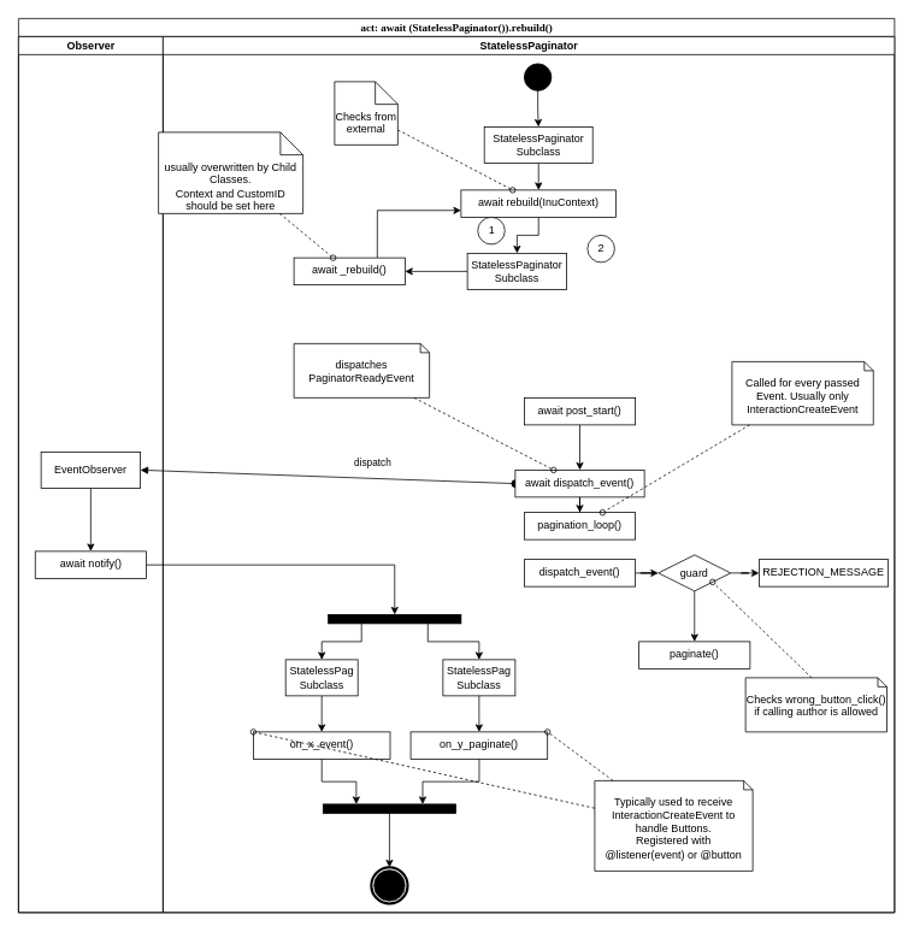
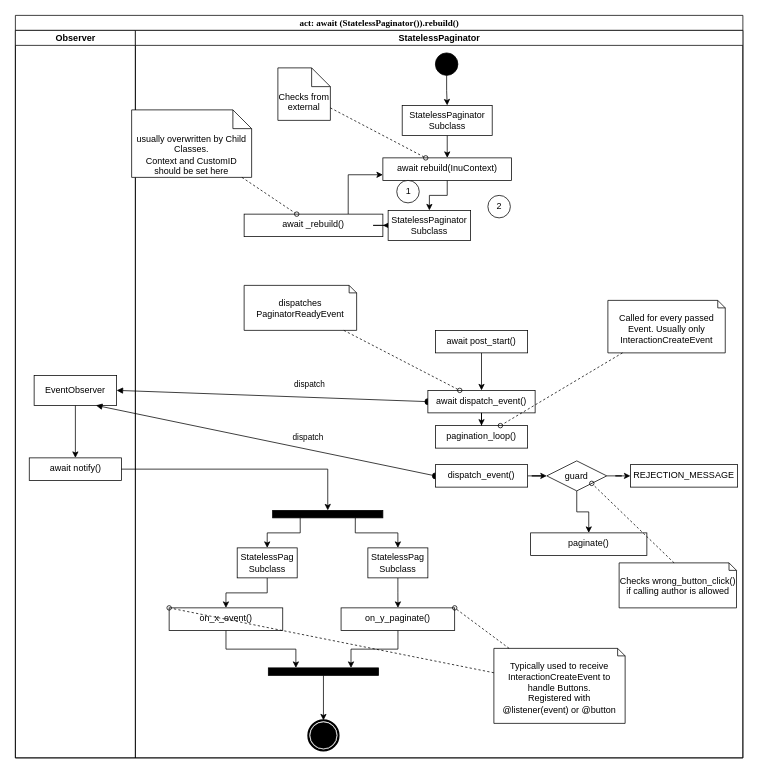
  <mxCell id="0" />
  <mxCell id="1" parent="0" />
  <mxCell id="2" value="act: await (StatelessPaginator()).rebuild()" style="swimlane;html=1;childLayout=stackLayout;startSize=20;rounded=0;shadow=0;comic=0;labelBackgroundColor=none;strokeWidth=1;fontFamily=Verdana;fontSize=12;align=center;" parent="1" vertex="1"><mxGeometry x="20" y="20" width="970" height="990" as="geometry" /></mxCell>
  <mxCell id="3" value="dispatch" style="html=1;verticalAlign=bottom;startArrow=oval;startFill=1;endArrow=block;startSize=8;curved=0;rounded=0;exitX=0;exitY=0.5;exitDx=0;exitDy=0;entryX=1;entryY=0.5;entryDx=0;entryDy=0;" parent="2" source="28" target="6" edge="1"><mxGeometry x="-0.241" y="-8" width="60" relative="1" as="geometry"><mxPoint x="360" y="670" as="sourcePoint" /><mxPoint x="410" y="560" as="targetPoint" /><mxPoint as="offset" /></mxGeometry></mxCell>
  <mxCell id="4" value="Observer" style="swimlane;html=1;startSize=20;rounded=0;" parent="2" vertex="1"><mxGeometry y="20" width="160" height="970" as="geometry" /></mxCell>
  <mxCell id="5" style="edgeStyle=orthogonalEdgeStyle;rounded=0;orthogonalLoop=1;jettySize=auto;html=1;entryX=0.5;entryY=0;entryDx=0;entryDy=0;" parent="4" source="6" target="7" edge="1"><mxGeometry relative="1" as="geometry" /></mxCell>
  <mxCell id="6" value="EventObserver" style="fontStyle=0;html=1;whiteSpace=wrap;rounded=0;" parent="4" vertex="1"><mxGeometry x="25" y="460" width="110" height="40" as="geometry" /></mxCell>
  <mxCell id="7" value="await notify()" style="html=1;align=center;verticalAlign=top;rounded=0;absoluteArcSize=1;arcSize=10;dashed=0;whiteSpace=wrap;" parent="4" vertex="1"><mxGeometry x="18.5" y="570" width="123" height="30" as="geometry" /></mxCell>
+ <mxCell id="8" value="dispatch" style="html=1;verticalAlign=bottom;startArrow=oval;startFill=1;endArrow=block;startSize=8;curved=0;rounded=0;exitX=0;exitY=0.5;exitDx=0;exitDy=0;entryX=0.75;entryY=1;entryDx=0;entryDy=0;" parent="2" source="39" target="6" edge="1"><mxGeometry x="-0.241" y="-8" width="60" relative="1" as="geometry"><mxPoint x="650" y="525" as="sourcePoint" /><mxPoint x="200" y="480" as="targetPoint" /><mxPoint as="offset" /></mxGeometry></mxCell>
  <mxCell id="9" style="edgeStyle=orthogonalEdgeStyle;rounded=0;orthogonalLoop=1;jettySize=auto;html=1;entryX=0.5;entryY=0;entryDx=0;entryDy=0;" parent="2" source="7" target="46" edge="1"><mxGeometry relative="1" as="geometry" /></mxCell>
  <mxCell id="10" value="StatelessPaginator" style="swimlane;html=1;startSize=20;rounded=0;" parent="2" vertex="1"><mxGeometry x="160" y="20" width="810" height="970" as="geometry" /></mxCell>
  <mxCell id="11" style="edgeStyle=orthogonalEdgeStyle;rounded=0;orthogonalLoop=1;jettySize=auto;html=1;" parent="10" source="22" target="15" edge="1"><mxGeometry relative="1" as="geometry" /></mxCell>
  <mxCell id="12" style="edgeStyle=orthogonalEdgeStyle;rounded=0;orthogonalLoop=1;jettySize=auto;html=1;entryX=0.5;entryY=0;entryDx=0;entryDy=0;" parent="10" source="13" target="22" edge="1"><mxGeometry relative="1" as="geometry" /></mxCell>
  <mxCell id="13" value="" style="ellipse;fillColor=strokeColor;html=1;rounded=0;" parent="10" vertex="1"><mxGeometry x="400" y="30" width="30" height="30" as="geometry" /></mxCell>
  <mxCell id="14" style="edgeStyle=orthogonalEdgeStyle;rounded=0;orthogonalLoop=1;jettySize=auto;html=1;" parent="10" source="15" target="26" edge="1"><mxGeometry relative="1" as="geometry" /></mxCell>
  <mxCell id="15" value="await rebuild(InuContext)" style="html=1;align=center;verticalAlign=top;rounded=0;absoluteArcSize=1;arcSize=10;dashed=0;whiteSpace=wrap;" parent="10" vertex="1"><mxGeometry x="330" y="170" width="171.5" height="30" as="geometry" /></mxCell>
  <mxCell id="16" value="Checks from external" style="shape=note2;boundedLbl=1;whiteSpace=wrap;html=1;size=25;verticalAlign=top;align=center;rounded=0;" parent="10" vertex="1"><mxGeometry x="190" y="50" width="70" height="70" as="geometry" /></mxCell>
  <mxCell id="17" style="rounded=0;orthogonalLoop=1;jettySize=auto;html=1;endArrow=oval;endFill=0;dashed=1;" parent="10" source="16" target="15" edge="1"><mxGeometry relative="1" as="geometry" /></mxCell>
  <mxCell id="18" style="edgeStyle=orthogonalEdgeStyle;rounded=0;orthogonalLoop=1;jettySize=auto;html=1;exitX=0.75;exitY=0;exitDx=0;exitDy=0;entryX=0;entryY=0.75;entryDx=0;entryDy=0;" parent="10" source="19" target="15" edge="1"><mxGeometry relative="1" as="geometry" /></mxCell>
- <mxCell id="19" value="await _rebuild()" style="html=1;align=center;verticalAlign=top;rounded=0;absoluteArcSize=1;arcSize=10;dashed=0;whiteSpace=wrap;" parent="10" vertex="1"><mxGeometry x="145" y="245" width="123" height="30" as="geometry" /></mxCell>
+ <mxCell id="19" value="await _rebuild()" style="html=1;align=center;verticalAlign=top;rounded=0;absoluteArcSize=1;arcSize=10;dashed=0;whiteSpace=wrap;" parent="10" vertex="1"><mxGeometry x="145" y="245" width="185" height="30" as="geometry" /></mxCell>
  <mxCell id="20" value="&lt;div&gt;usually overwritten by Child Classes.&lt;/div&gt;&lt;div&gt;Context and CustomID should be set here&lt;br&gt;&lt;/div&gt;" style="shape=note2;boundedLbl=1;whiteSpace=wrap;html=1;size=25;verticalAlign=top;align=center;rounded=0;" parent="10" vertex="1"><mxGeometry x="-5" y="106" width="160" height="90" as="geometry" /></mxCell>
  <mxCell id="21" style="rounded=0;orthogonalLoop=1;jettySize=auto;html=1;endArrow=oval;endFill=0;dashed=1;" parent="10" source="20" target="19" edge="1"><mxGeometry relative="1" as="geometry"><mxPoint x="337.25" y="215" as="sourcePoint" /><mxPoint x="305.25" y="420" as="targetPoint" /></mxGeometry></mxCell>
  <mxCell id="22" value="StatelessPaginator Subclass" style="fontStyle=0;html=1;whiteSpace=wrap;rounded=0;" parent="10" vertex="1"><mxGeometry x="355.75" y="100" width="120" height="40" as="geometry" /></mxCell>
  <mxCell id="23" value="" style="edgeStyle=orthogonalEdgeStyle;rounded=0;orthogonalLoop=1;jettySize=auto;html=1;" parent="10" source="24" target="28" edge="1"><mxGeometry relative="1" as="geometry" /></mxCell>
  <mxCell id="24" value="await post_start()" style="html=1;align=center;verticalAlign=top;rounded=0;absoluteArcSize=1;arcSize=10;dashed=0;whiteSpace=wrap;" parent="10" vertex="1"><mxGeometry x="400" y="400" width="123" height="30" as="geometry" /></mxCell>
  <mxCell id="25" style="edgeStyle=orthogonalEdgeStyle;rounded=0;orthogonalLoop=1;jettySize=auto;html=1;entryX=1;entryY=0.5;entryDx=0;entryDy=0;" parent="10" source="26" target="19" edge="1"><mxGeometry relative="1" as="geometry" /></mxCell>
  <mxCell id="26" value="StatelessPaginator Subclass" style="fontStyle=0;html=1;whiteSpace=wrap;rounded=0;" parent="10" vertex="1"><mxGeometry x="337" y="240" width="110" height="40" as="geometry" /></mxCell>
  <mxCell id="27" style="edgeStyle=orthogonalEdgeStyle;rounded=0;orthogonalLoop=1;jettySize=auto;html=1;entryX=0.5;entryY=0;entryDx=0;entryDy=0;" parent="10" source="28" target="36" edge="1"><mxGeometry relative="1" as="geometry" /></mxCell>
  <mxCell id="28" value="await dispatch_event()" style="html=1;align=center;verticalAlign=top;rounded=0;absoluteArcSize=1;arcSize=10;dashed=0;whiteSpace=wrap;" parent="10" vertex="1"><mxGeometry x="390" y="480" width="143" height="30" as="geometry" /></mxCell>
  <mxCell id="29" value="&lt;div&gt;dispatches PaginatorReadyEvent&lt;/div&gt;" style="shape=note2;boundedLbl=1;whiteSpace=wrap;html=1;size=10;verticalAlign=top;align=center;rounded=0;" parent="10" vertex="1"><mxGeometry x="145" y="340" width="150" height="60" as="geometry" /></mxCell>
  <mxCell id="30" value="1" style="ellipse;html=1;rounded=0;" parent="10" vertex="1"><mxGeometry x="348.5" y="200" width="30" height="30" as="geometry" /></mxCell>
  <mxCell id="31" value="2" style="ellipse;html=1;rounded=0;" parent="10" vertex="1"><mxGeometry x="470" y="220" width="30" height="30" as="geometry" /></mxCell>
  <mxCell id="32" style="edgeStyle=orthogonalEdgeStyle;rounded=0;orthogonalLoop=1;jettySize=auto;html=1;entryX=0.25;entryY=0;entryDx=0;entryDy=0;" parent="10" source="33" target="48" edge="1"><mxGeometry relative="1" as="geometry" /></mxCell>
- <mxCell id="33" value="on_x_event()" style="html=1;align=center;verticalAlign=top;rounded=0;absoluteArcSize=1;arcSize=10;dashed=0;whiteSpace=wrap;" parent="10" vertex="1"><mxGeometry x="100" y="770" width="151.5" height="30" as="geometry" /></mxCell>
+ <mxCell id="33" value="on_x_event()" style="html=1;align=center;verticalAlign=top;rounded=0;absoluteArcSize=1;arcSize=10;dashed=0;whiteSpace=wrap;" parent="10" vertex="1"><mxGeometry x="45" y="770" width="151.5" height="30" as="geometry" /></mxCell>
  <mxCell id="34" style="edgeStyle=orthogonalEdgeStyle;rounded=0;orthogonalLoop=1;jettySize=auto;html=1;entryX=0.5;entryY=0;entryDx=0;entryDy=0;exitX=0.5;exitY=1;exitDx=0;exitDy=0;" parent="10" source="35" target="33" edge="1"><mxGeometry relative="1" as="geometry" /></mxCell>
  <mxCell id="35" value="&lt;div&gt;StatelessPag&lt;/div&gt;&lt;div&gt;Subclass&lt;/div&gt;" style="fontStyle=0;html=1;whiteSpace=wrap;rounded=0;" parent="10" vertex="1"><mxGeometry x="135.75" y="690" width="80" height="40" as="geometry" /></mxCell>
  <mxCell id="36" value="pagination_loop()" style="html=1;align=center;verticalAlign=top;rounded=0;absoluteArcSize=1;arcSize=10;dashed=0;whiteSpace=wrap;" parent="10" vertex="1"><mxGeometry x="400" y="527" width="123" height="30" as="geometry" /></mxCell>
  <mxCell id="37" style="rounded=0;orthogonalLoop=1;jettySize=auto;html=1;endArrow=oval;endFill=0;dashed=1;" parent="10" source="29" target="28" edge="1"><mxGeometry relative="1" as="geometry"><mxPoint x="200" y="245" as="sourcePoint" /><mxPoint x="145" y="470" as="targetPoint" /></mxGeometry></mxCell>
  <mxCell id="38" style="edgeStyle=orthogonalEdgeStyle;rounded=0;orthogonalLoop=1;jettySize=auto;html=1;entryX=0;entryY=0.5;entryDx=0;entryDy=0;" parent="10" source="39" target="55" edge="1"><mxGeometry relative="1" as="geometry" /></mxCell>
  <mxCell id="39" value="dispatch_event()" style="html=1;align=center;verticalAlign=top;rounded=0;absoluteArcSize=1;arcSize=10;dashed=0;whiteSpace=wrap;" parent="10" vertex="1"><mxGeometry x="400" y="579" width="123" height="30" as="geometry" /></mxCell>
  <mxCell id="40" style="edgeStyle=orthogonalEdgeStyle;rounded=0;orthogonalLoop=1;jettySize=auto;html=1;entryX=0.75;entryY=0;entryDx=0;entryDy=0;" parent="10" source="41" target="48" edge="1"><mxGeometry relative="1" as="geometry" /></mxCell>
  <mxCell id="41" value="on_y_paginate()" style="html=1;align=center;verticalAlign=top;rounded=0;absoluteArcSize=1;arcSize=10;dashed=0;whiteSpace=wrap;" parent="10" vertex="1"><mxGeometry x="274.25" y="770" width="151.5" height="30" as="geometry" /></mxCell>
  <mxCell id="42" style="edgeStyle=orthogonalEdgeStyle;rounded=0;orthogonalLoop=1;jettySize=auto;html=1;" parent="10" source="43" target="41" edge="1"><mxGeometry relative="1" as="geometry" /></mxCell>
  <mxCell id="43" value="&lt;div&gt;StatelessPag&lt;/div&gt;&lt;div&gt;Subclass&lt;/div&gt;" style="fontStyle=0;html=1;whiteSpace=wrap;rounded=0;" parent="10" vertex="1"><mxGeometry x="310" y="690" width="80" height="40" as="geometry" /></mxCell>
  <mxCell id="44" style="edgeStyle=orthogonalEdgeStyle;rounded=0;orthogonalLoop=1;jettySize=auto;html=1;exitX=0.25;exitY=1;exitDx=0;exitDy=0;entryX=0.5;entryY=0;entryDx=0;entryDy=0;" parent="10" source="46" target="35" edge="1"><mxGeometry relative="1" as="geometry" /></mxCell>
  <mxCell id="45" style="edgeStyle=orthogonalEdgeStyle;rounded=0;orthogonalLoop=1;jettySize=auto;html=1;exitX=0.75;exitY=1;exitDx=0;exitDy=0;entryX=0.5;entryY=0;entryDx=0;entryDy=0;" parent="10" source="46" target="43" edge="1"><mxGeometry relative="1" as="geometry" /></mxCell>
  <mxCell id="46" value="" style="whiteSpace=wrap;html=1;rounded=0;shadow=0;comic=0;labelBackgroundColor=none;strokeWidth=1;fillColor=#000000;fontFamily=Verdana;fontSize=12;align=center;rotation=0;" parent="10" vertex="1"><mxGeometry x="183" y="640" width="147" height="10" as="geometry" /></mxCell>
  <mxCell id="47" style="edgeStyle=orthogonalEdgeStyle;rounded=0;orthogonalLoop=1;jettySize=auto;html=1;entryX=0.5;entryY=0;entryDx=0;entryDy=0;" parent="10" source="48" target="49" edge="1"><mxGeometry relative="1" as="geometry" /></mxCell>
  <mxCell id="48" value="" style="whiteSpace=wrap;html=1;rounded=0;shadow=0;comic=0;labelBackgroundColor=none;strokeWidth=1;fillColor=#000000;fontFamily=Verdana;fontSize=12;align=center;rotation=0;" parent="10" vertex="1"><mxGeometry x="177.25" y="850" width="147" height="10" as="geometry" /></mxCell>
  <mxCell id="49" value="" style="shape=mxgraph.bpmn.shape;html=1;verticalLabelPosition=bottom;labelBackgroundColor=#ffffff;verticalAlign=top;perimeter=ellipsePerimeter;outline=end;symbol=terminate;rounded=0;shadow=0;comic=0;strokeWidth=1;fontFamily=Verdana;fontSize=12;align=center;" parent="10" vertex="1"><mxGeometry x="230.75" y="920" width="40" height="40" as="geometry" /></mxCell>
  <mxCell id="50" value="&lt;div&gt;Typically used to receive InteractionCreateEvent to handle Buttons.&lt;/div&gt;&lt;div&gt;Registered with @listener(event) or @button&lt;br&gt;&lt;/div&gt;" style="shape=note2;boundedLbl=1;whiteSpace=wrap;html=1;size=10;verticalAlign=top;align=center;rounded=0;" parent="10" vertex="1"><mxGeometry x="478" y="824" width="175" height="100" as="geometry" /></mxCell>
  <mxCell id="51" style="rounded=0;orthogonalLoop=1;jettySize=auto;html=1;entryX=0;entryY=0;entryDx=0;entryDy=0;dashed=1;endArrow=oval;endFill=0;" parent="10" source="50" target="33" edge="1"><mxGeometry relative="1" as="geometry" /></mxCell>
  <mxCell id="52" style="rounded=0;orthogonalLoop=1;jettySize=auto;html=1;entryX=1;entryY=0;entryDx=0;entryDy=0;dashed=1;endArrow=oval;endFill=0;" parent="10" source="50" target="41" edge="1"><mxGeometry relative="1" as="geometry"><mxPoint x="550" y="730" as="sourcePoint" /><mxPoint x="110" y="780" as="targetPoint" /></mxGeometry></mxCell>
  <mxCell id="53" style="edgeStyle=orthogonalEdgeStyle;rounded=0;orthogonalLoop=1;jettySize=auto;html=1;" parent="10" source="55" target="56" edge="1"><mxGeometry relative="1" as="geometry"><mxPoint x="610.0" y="650.0" as="targetPoint" /></mxGeometry></mxCell>
  <mxCell id="54" style="edgeStyle=orthogonalEdgeStyle;rounded=0;orthogonalLoop=1;jettySize=auto;html=1;" parent="10" source="55" target="57" edge="1"><mxGeometry relative="1" as="geometry" /></mxCell>
  <mxCell id="55" value="guard" style="rhombus;rounded=0;" parent="10" vertex="1"><mxGeometry x="548.5" y="574" width="80" height="40" as="geometry" /></mxCell>
- <mxCell id="56" value="paginate()" style="html=1;align=center;verticalAlign=top;rounded=0;absoluteArcSize=1;arcSize=10;dashed=0;whiteSpace=wrap;" parent="10" vertex="1"><mxGeometry x="527" y="670" width="123" height="30" as="geometry" /></mxCell>
+ <mxCell id="56" value="paginate()" style="html=1;align=center;verticalAlign=top;rounded=0;absoluteArcSize=1;arcSize=10;dashed=0;whiteSpace=wrap;" parent="10" vertex="1"><mxGeometry x="527" y="670" width="155" height="30" as="geometry" /></mxCell>
  <mxCell id="57" value="REJECTION_MESSAGE" style="html=1;align=center;verticalAlign=top;rounded=0;absoluteArcSize=1;arcSize=10;dashed=0;whiteSpace=wrap;" parent="10" vertex="1"><mxGeometry x="660" y="579" width="143" height="30" as="geometry" /></mxCell>
  <mxCell id="58" value="Checks wrong_button_click() if calling author is allowed" style="shape=note2;boundedLbl=1;whiteSpace=wrap;html=1;size=10;verticalAlign=top;align=center;rounded=0;" parent="10" vertex="1"><mxGeometry x="645" y="710" width="156.5" height="60" as="geometry" /></mxCell>
  <mxCell id="59" style="rounded=0;orthogonalLoop=1;jettySize=auto;html=1;entryX=1;entryY=1;entryDx=0;entryDy=0;dashed=1;endArrow=oval;endFill=0;exitX=0;exitY=0;exitDx=73.25;exitDy=0;exitPerimeter=0;" parent="10" source="58" target="55" edge="1"><mxGeometry relative="1" as="geometry"><mxPoint x="520" y="870" as="sourcePoint" /><mxPoint x="436" y="780" as="targetPoint" /></mxGeometry></mxCell>
  <mxCell id="60" value="Called for every passed Event. Usually only InteractionCreateEvent" style="shape=note2;boundedLbl=1;whiteSpace=wrap;html=1;size=10;verticalAlign=top;align=center;rounded=0;" parent="1" vertex="1"><mxGeometry x="810" y="400" width="156.5" height="70" as="geometry" /></mxCell>
  <mxCell id="61" style="rounded=0;orthogonalLoop=1;jettySize=auto;html=1;dashed=1;endArrow=oval;endFill=0;" parent="1" source="60" target="36" edge="1"><mxGeometry relative="1" as="geometry"><mxPoint x="217" y="743" as="sourcePoint" /><mxPoint x="722" y="560" as="targetPoint" /></mxGeometry></mxCell>
